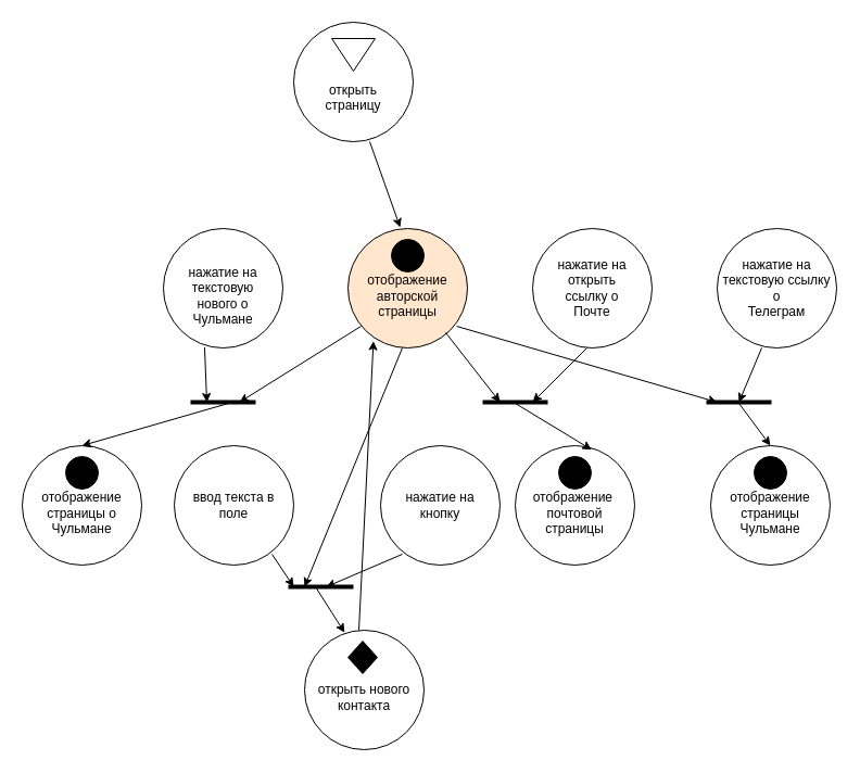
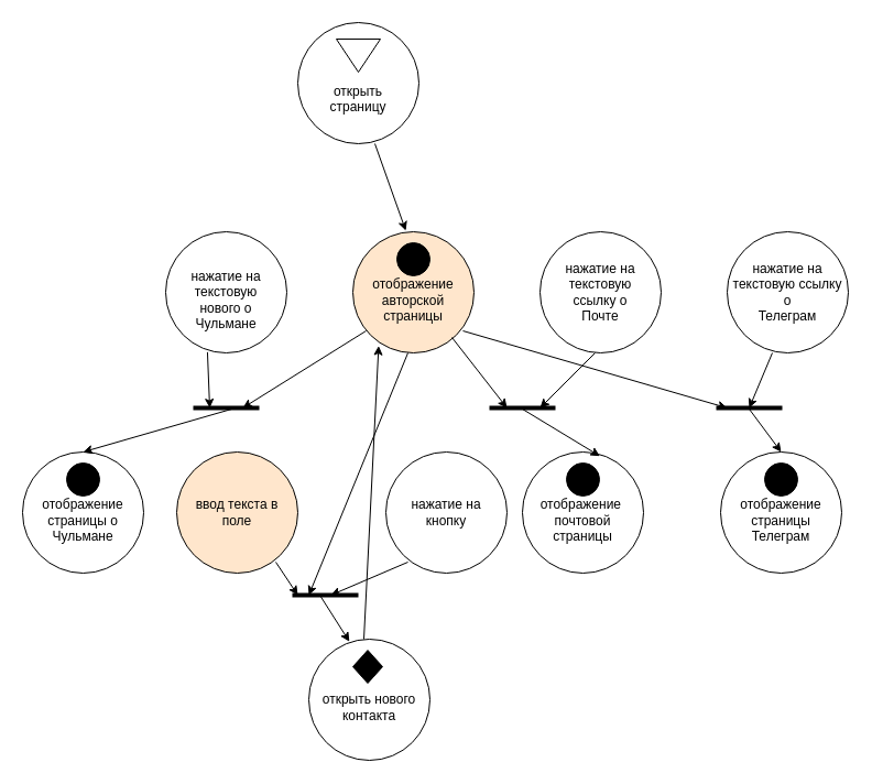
  <mxCell id="0" />
  <mxCell id="1" parent="0" />
  <mxCell id="2" value="&lt;br&gt;&lt;br&gt;открыть&lt;br&gt;страницу" style="ellipse;whiteSpace=wrap;html=1;aspect=fixed;" vertex="1" parent="1"><mxGeometry x="270" y="20" width="110" height="110" as="geometry" /></mxCell>
  <mxCell id="3" value="&lt;br&gt;нажатие на текстовую &lt;br&gt;нового о&lt;br&gt;Чульмане" style="ellipse;whiteSpace=wrap;html=1;aspect=fixed;" vertex="1" parent="1"><mxGeometry x="150" y="210" width="110" height="110" as="geometry" /></mxCell>
  <mxCell id="4" value="&lt;br&gt;отображение&lt;br&gt;авторской&lt;br&gt;страницы" style="ellipse;whiteSpace=wrap;html=1;aspect=fixed;fillColor=#ffe6cc;" vertex="1" parent="1"><mxGeometry x="320" y="210" width="110" height="110" as="geometry" /></mxCell>
- <mxCell id="5" value="нажатие на&lt;br&gt;открыть&lt;br&gt;ссылку о&lt;br&gt;Почте" style="ellipse;whiteSpace=wrap;html=1;aspect=fixed;" vertex="1" parent="1"><mxGeometry x="490" y="210" width="110" height="110" as="geometry" /></mxCell>
+ <mxCell id="5" value="нажатие на&lt;br&gt;текстовую&lt;br&gt;ссылку о&lt;br&gt;Почте" style="ellipse;whiteSpace=wrap;html=1;aspect=fixed;" vertex="1" parent="1"><mxGeometry x="490" y="210" width="110" height="110" as="geometry" /></mxCell>
  <mxCell id="6" value="нажатие на&lt;br&gt;текстовую ссылку о&lt;br&gt;Телеграм" style="ellipse;whiteSpace=wrap;html=1;aspect=fixed;" vertex="1" parent="1"><mxGeometry x="660" y="210" width="110" height="110" as="geometry" /></mxCell>
  <mxCell id="7" value="&lt;br&gt;отображение&lt;br&gt;страницы о&lt;br&gt;Чульмане" style="ellipse;whiteSpace=wrap;html=1;aspect=fixed;" vertex="1" parent="1"><mxGeometry x="20" y="410" width="110" height="110" as="geometry" /></mxCell>
  <mxCell id="8" value="&lt;br&gt;отображение&amp;nbsp;&lt;br&gt;почтовой&lt;br&gt;страницы" style="ellipse;whiteSpace=wrap;html=1;aspect=fixed;" vertex="1" parent="1"><mxGeometry x="474" y="410" width="110" height="110" as="geometry" /></mxCell>
- <mxCell id="9" value="&lt;br&gt;отображение страницы Чульмане" style="ellipse;whiteSpace=wrap;html=1;aspect=fixed;" vertex="1" parent="1"><mxGeometry x="654" y="410" width="110" height="110" as="geometry" /></mxCell>
+ <mxCell id="9" value="&lt;br&gt;отображение страницы Телеграм" style="ellipse;whiteSpace=wrap;html=1;aspect=fixed;" vertex="1" parent="1"><mxGeometry x="654" y="410" width="110" height="110" as="geometry" /></mxCell>
  <mxCell id="10" value="" style="triangle;whiteSpace=wrap;html=1;rotation=90;" vertex="1" parent="1"><mxGeometry x="310" y="30" width="30" height="40" as="geometry" /></mxCell>
  <mxCell id="11" value="" style="ellipse;whiteSpace=wrap;html=1;aspect=fixed;fillColor=#000000;" vertex="1" parent="1"><mxGeometry x="360" y="220" width="30" height="30" as="geometry" /></mxCell>
  <mxCell id="12" value="" style="ellipse;whiteSpace=wrap;html=1;aspect=fixed;fillColor=#000000;" vertex="1" parent="1"><mxGeometry y="420" width="30" height="30" as="geometry" x="60" /></mxCell>
  <mxCell id="13" value="" style="ellipse;whiteSpace=wrap;html=1;aspect=fixed;fillColor=#000000;" vertex="1" parent="1"><mxGeometry x="514" y="420" width="30" height="30" as="geometry" /></mxCell>
  <mxCell id="14" value="" style="ellipse;whiteSpace=wrap;html=1;aspect=fixed;fillColor=#000000;" vertex="1" parent="1"><mxGeometry x="694" y="420" width="30" height="30" as="geometry" /></mxCell>
  <mxCell id="15" value="" style="endArrow=classic;html=1;rounded=0;entryX=0.437;entryY=-0.009;entryDx=0;entryDy=0;entryPerimeter=0;" edge="1" parent="1" target="4"><mxGeometry width="50" height="50" relative="1" as="geometry"><mxPoint x="340" y="130" as="sourcePoint" /><mxPoint x="390" y="80" as="targetPoint" /></mxGeometry></mxCell>
  <mxCell id="16" value="" style="endArrow=none;html=1;rounded=0;endSize=6;jumpSize=12;strokeWidth=4;" edge="1" parent="1"><mxGeometry width="50" height="50" relative="1" as="geometry"><mxPoint x="175" y="370" as="sourcePoint" /><mxPoint x="235" y="370" as="targetPoint" /></mxGeometry></mxCell>
  <mxCell id="17" value="" style="endArrow=none;html=1;rounded=0;endSize=6;jumpSize=12;strokeWidth=4;" edge="1" parent="1"><mxGeometry width="50" height="50" relative="1" as="geometry"><mxPoint x="444" y="370" as="sourcePoint" /><mxPoint x="504" y="370" as="targetPoint" /></mxGeometry></mxCell>
  <mxCell id="18" value="" style="endArrow=none;html=1;rounded=0;endSize=6;jumpSize=12;strokeWidth=4;" edge="1" parent="1"><mxGeometry width="50" height="50" relative="1" as="geometry"><mxPoint x="650" y="370" as="sourcePoint" /><mxPoint x="710" y="370" as="targetPoint" /></mxGeometry></mxCell>
  <mxCell id="19" value="" style="endArrow=classic;html=1;rounded=0;exitX=0.345;exitY=0.994;exitDx=0;exitDy=0;exitPerimeter=0;" edge="1" parent="1" source="3"><mxGeometry width="50" height="50" relative="1" as="geometry"><mxPoint x="182" y="320" as="sourcePoint" /><mxPoint x="190" y="370" as="targetPoint" /></mxGeometry></mxCell>
  <mxCell id="20" value="" style="endArrow=classic;html=1;rounded=0;" edge="1" parent="1"><mxGeometry width="50" height="50" relative="1" as="geometry"><mxPoint x="332" y="300" as="sourcePoint" /><mxPoint x="220" y="370" as="targetPoint" /></mxGeometry></mxCell>
  <mxCell id="21" value="" style="endArrow=classic;html=1;rounded=0;" edge="1" parent="1"><mxGeometry width="50" height="50" relative="1" as="geometry"><mxPoint x="410" y="306" as="sourcePoint" /><mxPoint x="460" y="370" as="targetPoint" /></mxGeometry></mxCell>
  <mxCell id="22" value="" style="endArrow=classic;html=1;rounded=0;" edge="1" parent="1"><mxGeometry width="50" height="50" relative="1" as="geometry"><mxPoint x="540" y="320" as="sourcePoint" /><mxPoint x="490" y="370" as="targetPoint" /></mxGeometry></mxCell>
  <mxCell id="23" value="" style="endArrow=classic;html=1;rounded=0;" edge="1" parent="1"><mxGeometry width="50" height="50" relative="1" as="geometry"><mxPoint x="420" y="300" as="sourcePoint" /><mxPoint x="660" y="370" as="targetPoint" /></mxGeometry></mxCell>
  <mxCell id="24" value="" style="endArrow=classic;html=1;rounded=0;" edge="1" parent="1"><mxGeometry width="50" height="50" relative="1" as="geometry"><mxPoint x="701" y="320" as="sourcePoint" /><mxPoint x="680" y="370" as="targetPoint" /></mxGeometry></mxCell>
  <mxCell id="25" value="" style="endArrow=classic;html=1;rounded=0;entryX=0.5;entryY=0;entryDx=0;entryDy=0;" edge="1" parent="1" target="9"><mxGeometry width="50" height="50" relative="1" as="geometry"><mxPoint x="680" y="371" as="sourcePoint" /><mxPoint x="708" y="450" as="targetPoint" /></mxGeometry></mxCell>
  <mxCell id="26" value="" style="endArrow=classic;html=1;rounded=0;entryX=0.5;entryY=0;entryDx=0;entryDy=0;" edge="1" parent="1" target="7"><mxGeometry width="50" height="50" relative="1" as="geometry"><mxPoint x="210" y="371" as="sourcePoint" /><mxPoint x="256" y="410" as="targetPoint" /></mxGeometry></mxCell>
  <mxCell id="27" value="" style="endArrow=classic;html=1;rounded=0;entryX=0.64;entryY=0.034;entryDx=0;entryDy=0;entryPerimeter=0;" edge="1" parent="1" target="8"><mxGeometry width="50" height="50" relative="1" as="geometry"><mxPoint x="474" y="371" as="sourcePoint" /><mxPoint x="502" y="450" as="targetPoint" /></mxGeometry></mxCell>
  <mxCell id="28" value="&lt;br&gt;открыть нового контакта" style="ellipse;whiteSpace=wrap;html=1;aspect=fixed;" vertex="1" parent="1"><mxGeometry x="280" y="580" width="110" height="110" as="geometry" /></mxCell>
  <mxCell id="29" value="" style="rhombus;whiteSpace=wrap;html=1;fillColor=#000000;" vertex="1" parent="1"><mxGeometry x="320" y="590" width="27" height="30" as="geometry" /></mxCell>
  <mxCell id="30" value="" style="endArrow=classic;html=1;rounded=0;" edge="1" parent="1"><mxGeometry width="50" height="50" relative="1" as="geometry"><mxPoint x="370" y="320" as="sourcePoint" /><mxPoint x="280" y="540" as="targetPoint" /></mxGeometry></mxCell>
  <mxCell id="31" style="edgeStyle=orthogonalEdgeStyle;rounded=0;orthogonalLoop=1;jettySize=auto;html=1;exitX=0.5;exitY=1;exitDx=0;exitDy=0;" edge="1" parent="1" source="12" target="12"><mxGeometry relative="1" as="geometry" /></mxCell>
- <mxCell id="32" value="ввод текста в&lt;br&gt;поле" style="ellipse;whiteSpace=wrap;html=1;aspect=fixed;" vertex="1" parent="1"><mxGeometry x="160" y="410" width="110" height="110" as="geometry" /></mxCell>
+ <mxCell id="32" value="ввод текста в&lt;br&gt;поле" style="ellipse;whiteSpace=wrap;html=1;aspect=fixed;fillColor=#ffe6cc;" vertex="1" parent="1"><mxGeometry x="160" y="410" width="110" height="110" as="geometry" /></mxCell>
  <mxCell id="33" value="нажатие на&lt;br&gt;кнопку" style="ellipse;whiteSpace=wrap;html=1;aspect=fixed;" vertex="1" parent="1"><mxGeometry x="350" y="410" width="110" height="110" as="geometry" /></mxCell>
  <mxCell id="34" value="" style="endArrow=none;html=1;rounded=0;endSize=6;jumpSize=12;strokeWidth=4;" edge="1" parent="1"><mxGeometry width="50" height="50" relative="1" as="geometry"><mxPoint x="265" y="540" as="sourcePoint" /><mxPoint x="325" y="540" as="targetPoint" /></mxGeometry></mxCell>
  <mxCell id="35" value="" style="endArrow=classic;html=1;rounded=0;" edge="1" parent="1"><mxGeometry width="50" height="50" relative="1" as="geometry"><mxPoint x="250" y="510" as="sourcePoint" /><mxPoint x="270" y="540" as="targetPoint" /></mxGeometry></mxCell>
  <mxCell id="36" value="" style="endArrow=classic;html=1;rounded=0;" edge="1" parent="1"><mxGeometry width="50" height="50" relative="1" as="geometry"><mxPoint x="370" y="510" as="sourcePoint" /><mxPoint x="300" y="540" as="targetPoint" /></mxGeometry></mxCell>
  <mxCell id="37" value="" style="endArrow=classic;html=1;rounded=0;entryX=0.335;entryY=0.02;entryDx=0;entryDy=0;entryPerimeter=0;" edge="1" parent="1" target="28"><mxGeometry width="50" height="50" relative="1" as="geometry"><mxPoint x="290" y="540" as="sourcePoint" /><mxPoint x="340" y="490" as="targetPoint" /></mxGeometry></mxCell>
  <mxCell id="38" value="" style="endArrow=classic;html=1;rounded=0;entryX=0.213;entryY=0.942;entryDx=0;entryDy=0;entryPerimeter=0;" edge="1" parent="1" target="4"><mxGeometry width="50" height="50" relative="1" as="geometry"><mxPoint x="330" y="580" as="sourcePoint" /><mxPoint x="380" y="530" as="targetPoint" /></mxGeometry></mxCell>
